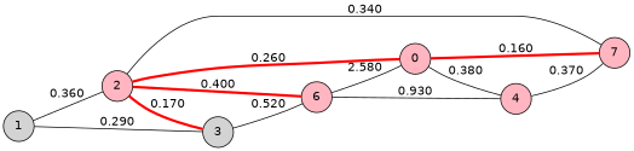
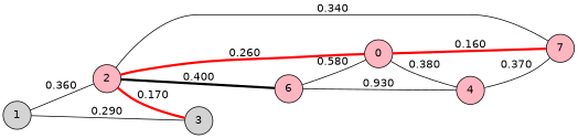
  graph {
    fontname="DejaVu Sans"
    rankdir=LR
    node [fillcolor=lightpink fontname="DejaVu Sans" shape=circle style=filled]
    edge [fontname="DejaVu Sans"]
    1 [fillcolor=lightgrey]
    2
    3 [fillcolor=lightgrey]
    7
    6
    0
    4
    1 -- 2 [label=0.360]
    1 -- 3 [label=0.290]
    2 -- 3 [color=red label=0.170 penwidth=3]
    2 -- 7 [label=0.340]
-   3 -- 6 [label=0.520]
-   6 -- 2 [color=red label=0.400 penwidth=3]
-   6 -- 0 [label=2.580]
+   6 -- 2 [color=black label=0.400 penwidth=3]
+   6 -- 0 [label=0.580]
    6 -- 4 [label=0.930]
    0 -- 2 [color=red label=0.260 penwidth=3]
    0 -- 7 [color=red label=0.160 penwidth=3]
    0 -- 4 [label=0.380]
    4 -- 7 [label=0.370]
  }
